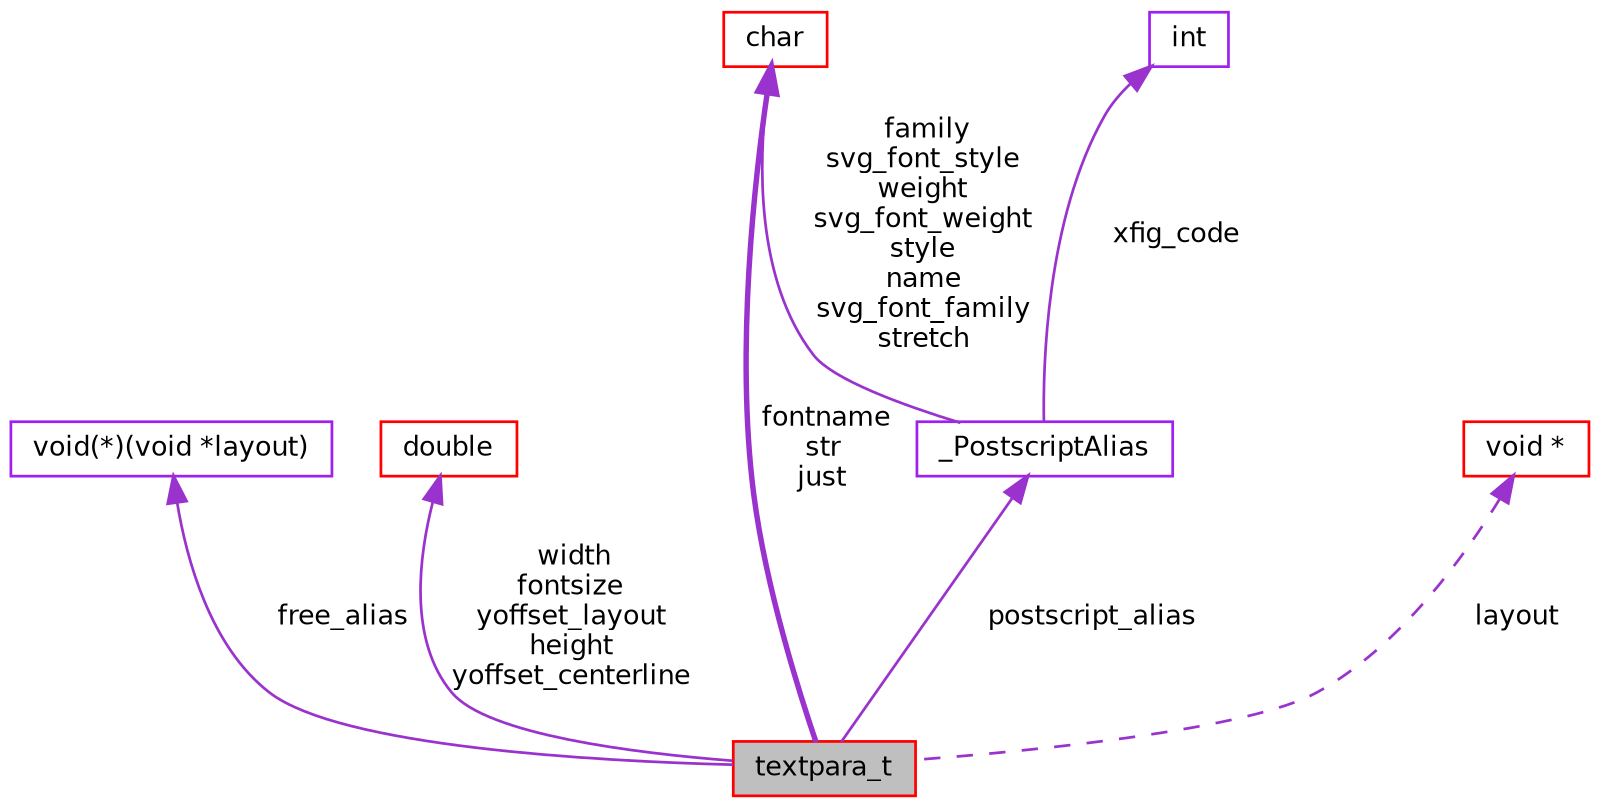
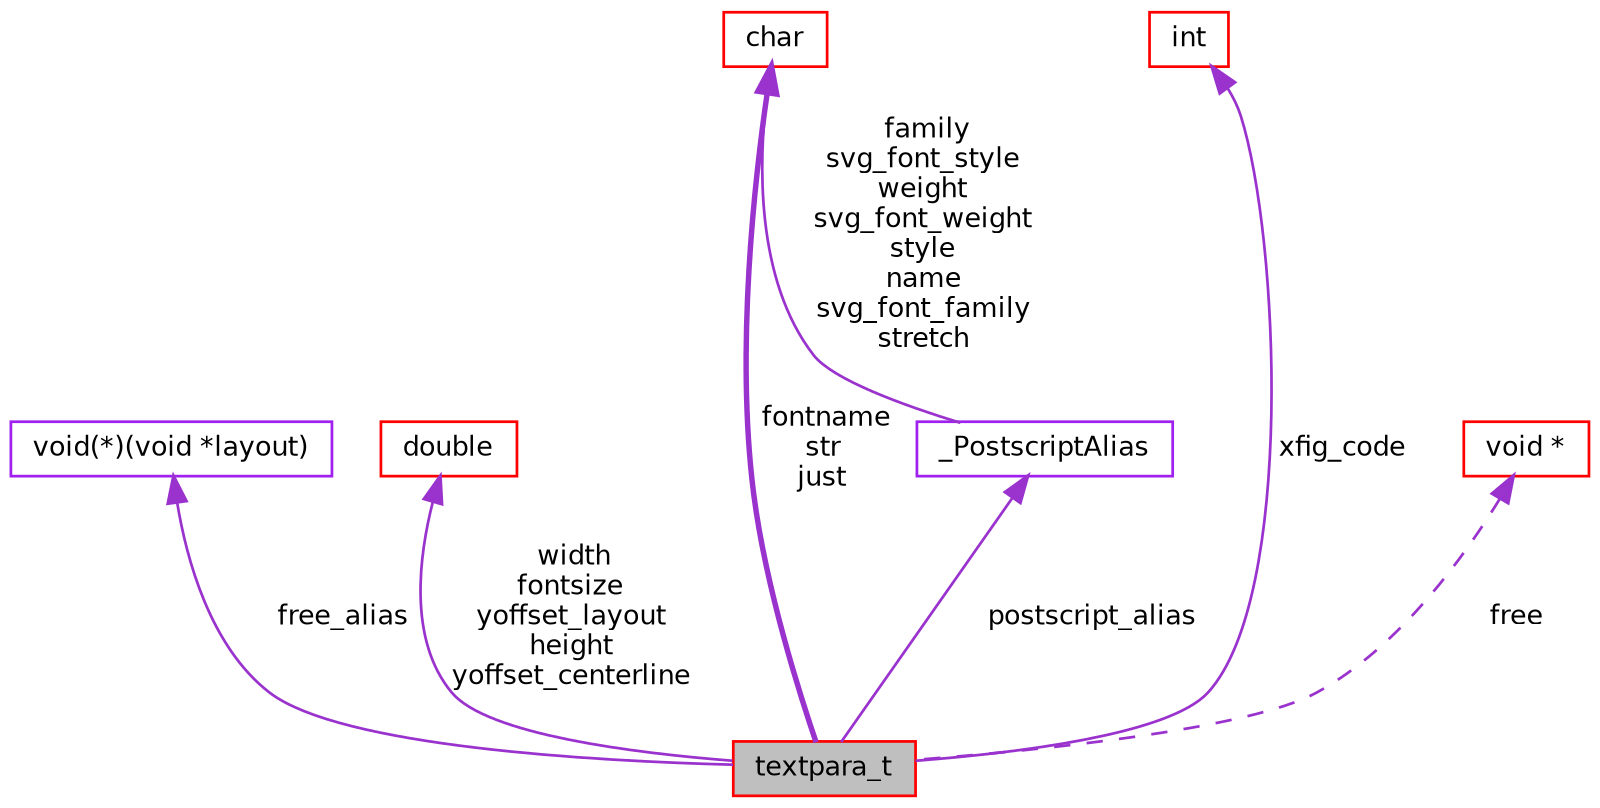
  digraph {
    node [color=red fontname=Helvetica fontsize=10 shape=record]
    edge [color=darkorchid3 dir=back fontname=Helvetica fontsize=10 labelfontname=Helvetica labelfontsize=10 style=solid]
    n1 [fillcolor=grey75 fontcolor=black height=0.2 label=textpara_t style=filled width=0.4]
    n2 [color=purple height=0.2 label="void(*)(void *layout)" width=0.4]
    n3 [height=0.2 label=double width=0.4]
    n4 [height=0.2 label=char width=0.4]
    n5 [color=purple height=0.2 label=_PostscriptAlias width=0.4]
-   n6 [color=purple height=0.2 label=int width=0.4]
+   n6 [height=0.2 label=int width=0.4]
    n7 [height=0.2 label="void *" width=0.4]
    n2 -> n1 [label=" free_alias"]
    n3 -> n1 [label=" width\nfontsize\nyoffset_layout\nheight\nyoffset_centerline"]
    n4 -> n1 [label=" fontname\nstr\njust" style=bold]
    n4 -> n5 [label=" family\nsvg_font_style\nweight\nsvg_font_weight\nstyle\nname\nsvg_font_family\nstretch"]
    n5 -> n1 [label=" postscript_alias"]
-   n6 -> n5 [label=" xfig_code"]
-   n7 -> n1 [label=" layout" style=dashed]
+   n6 -> n1 [label=" xfig_code"]
+   n7 -> n1 [label=" free" style=dashed]
  }
